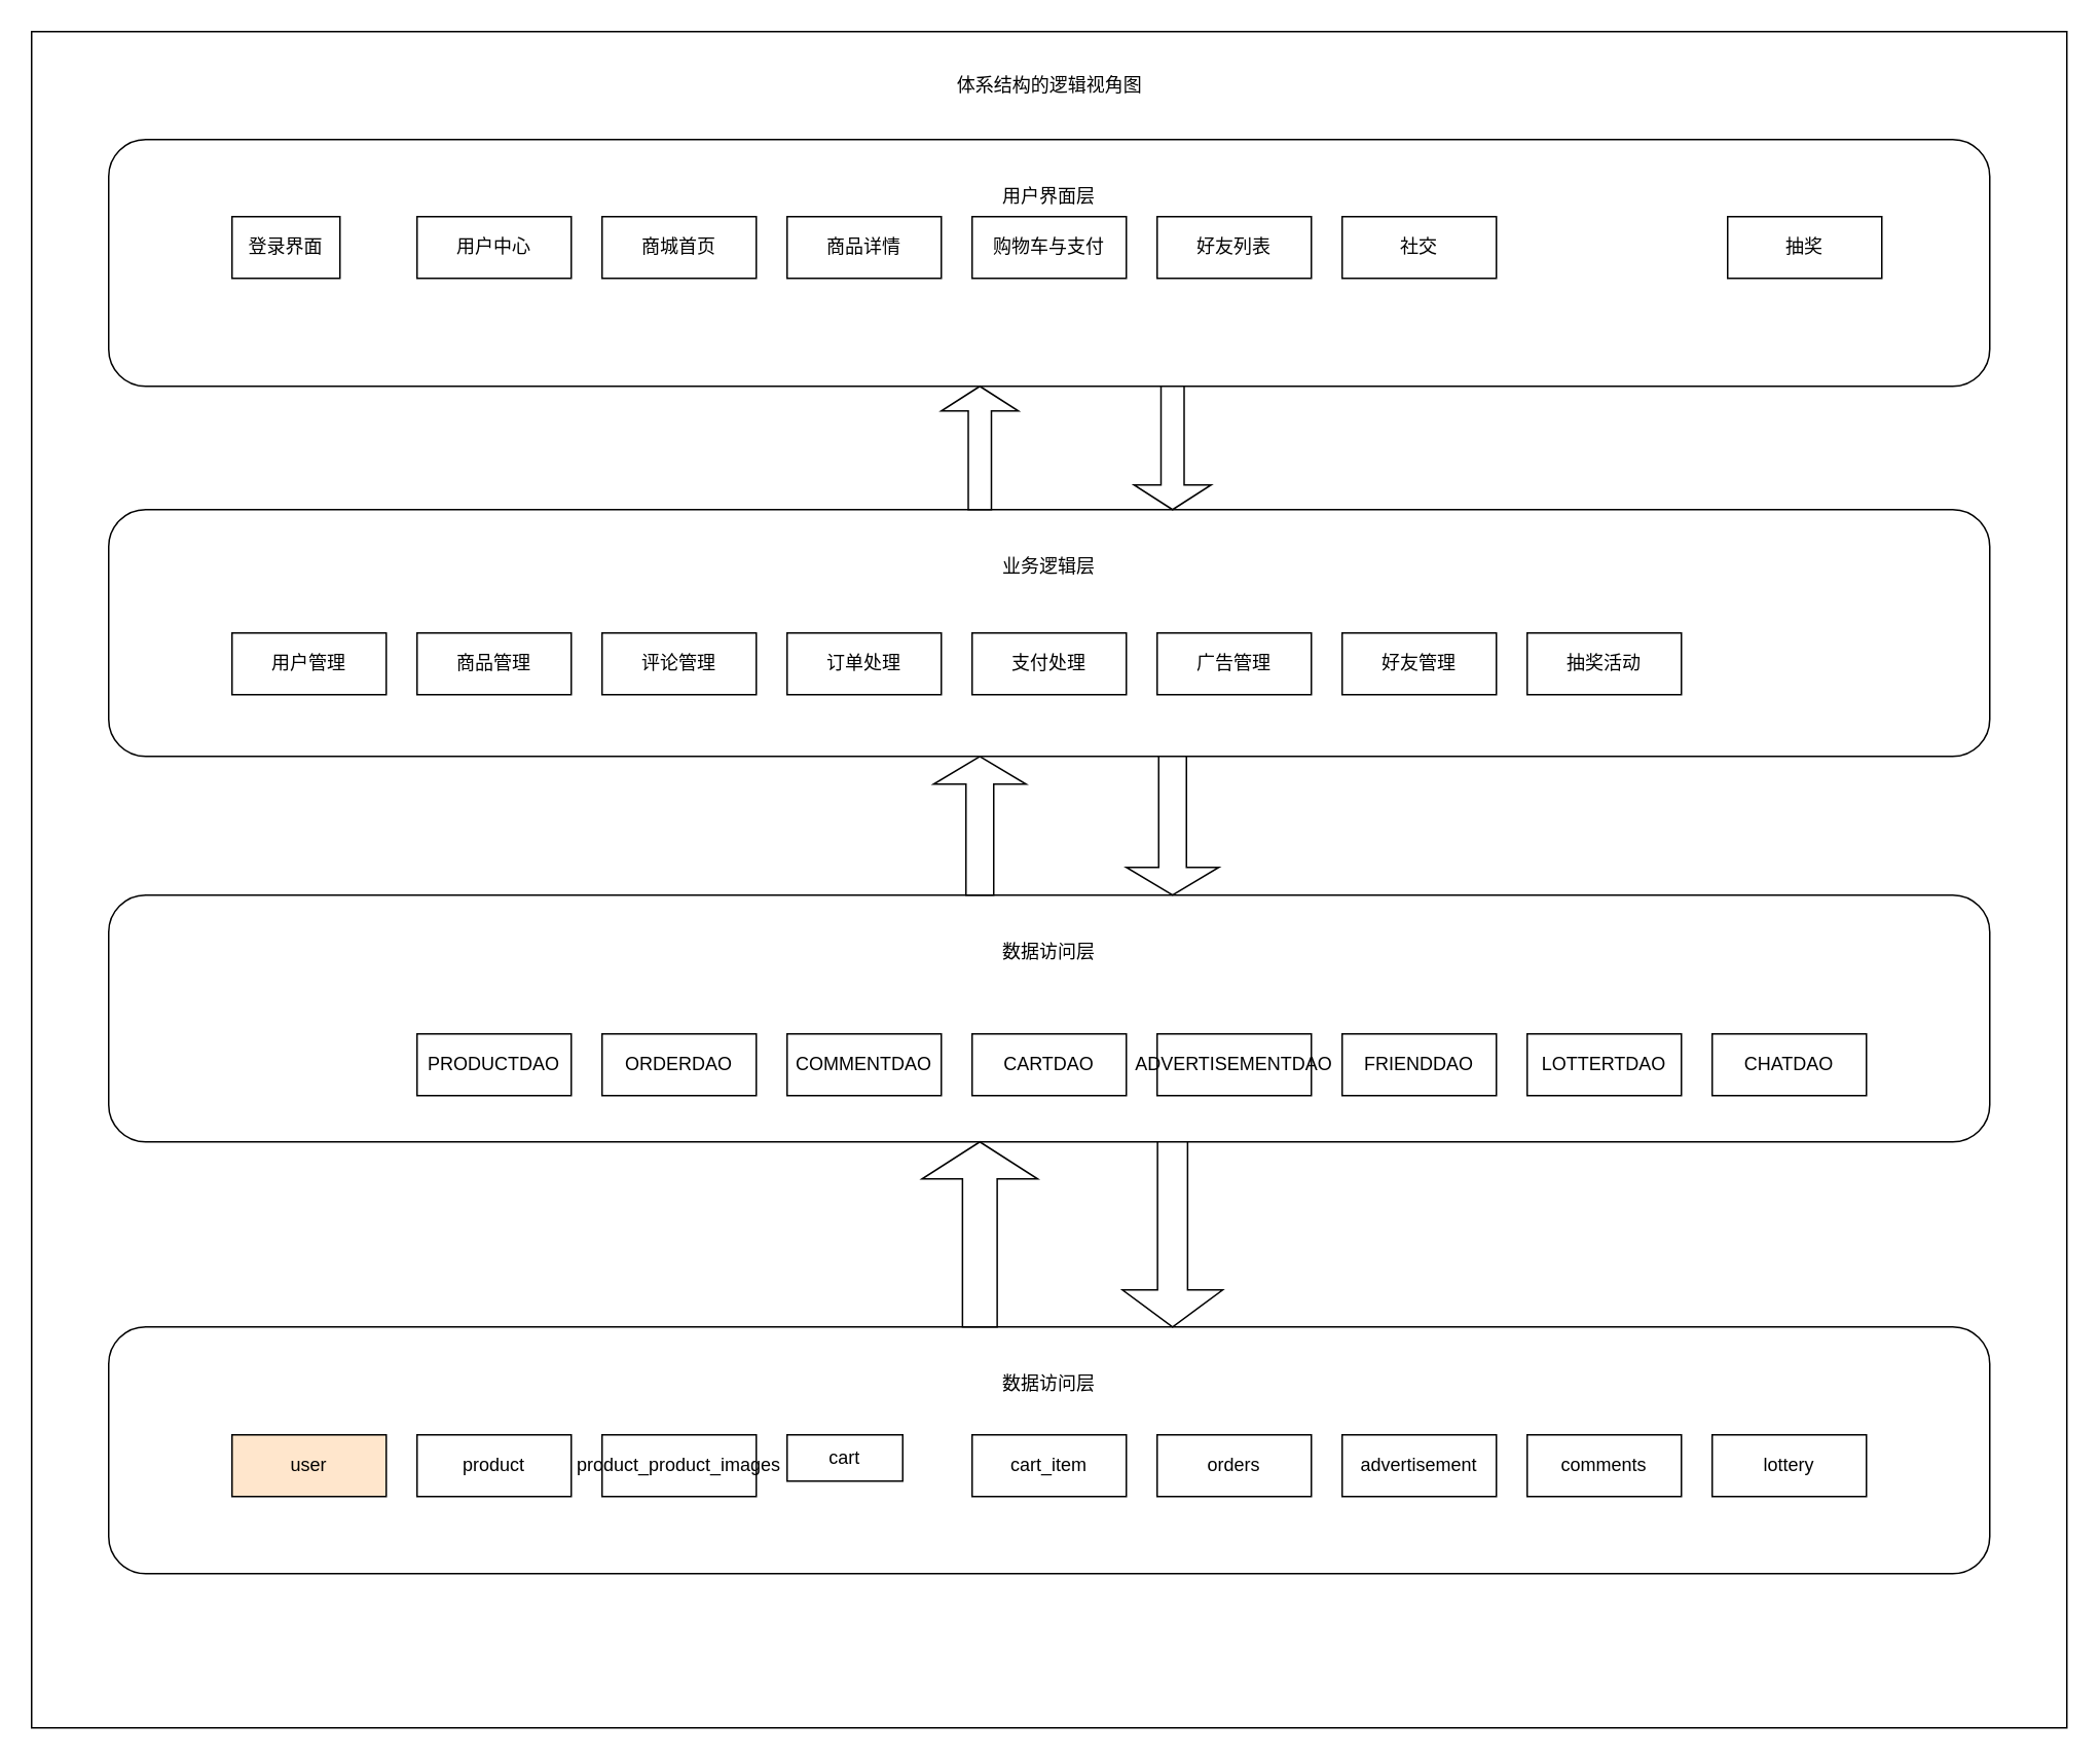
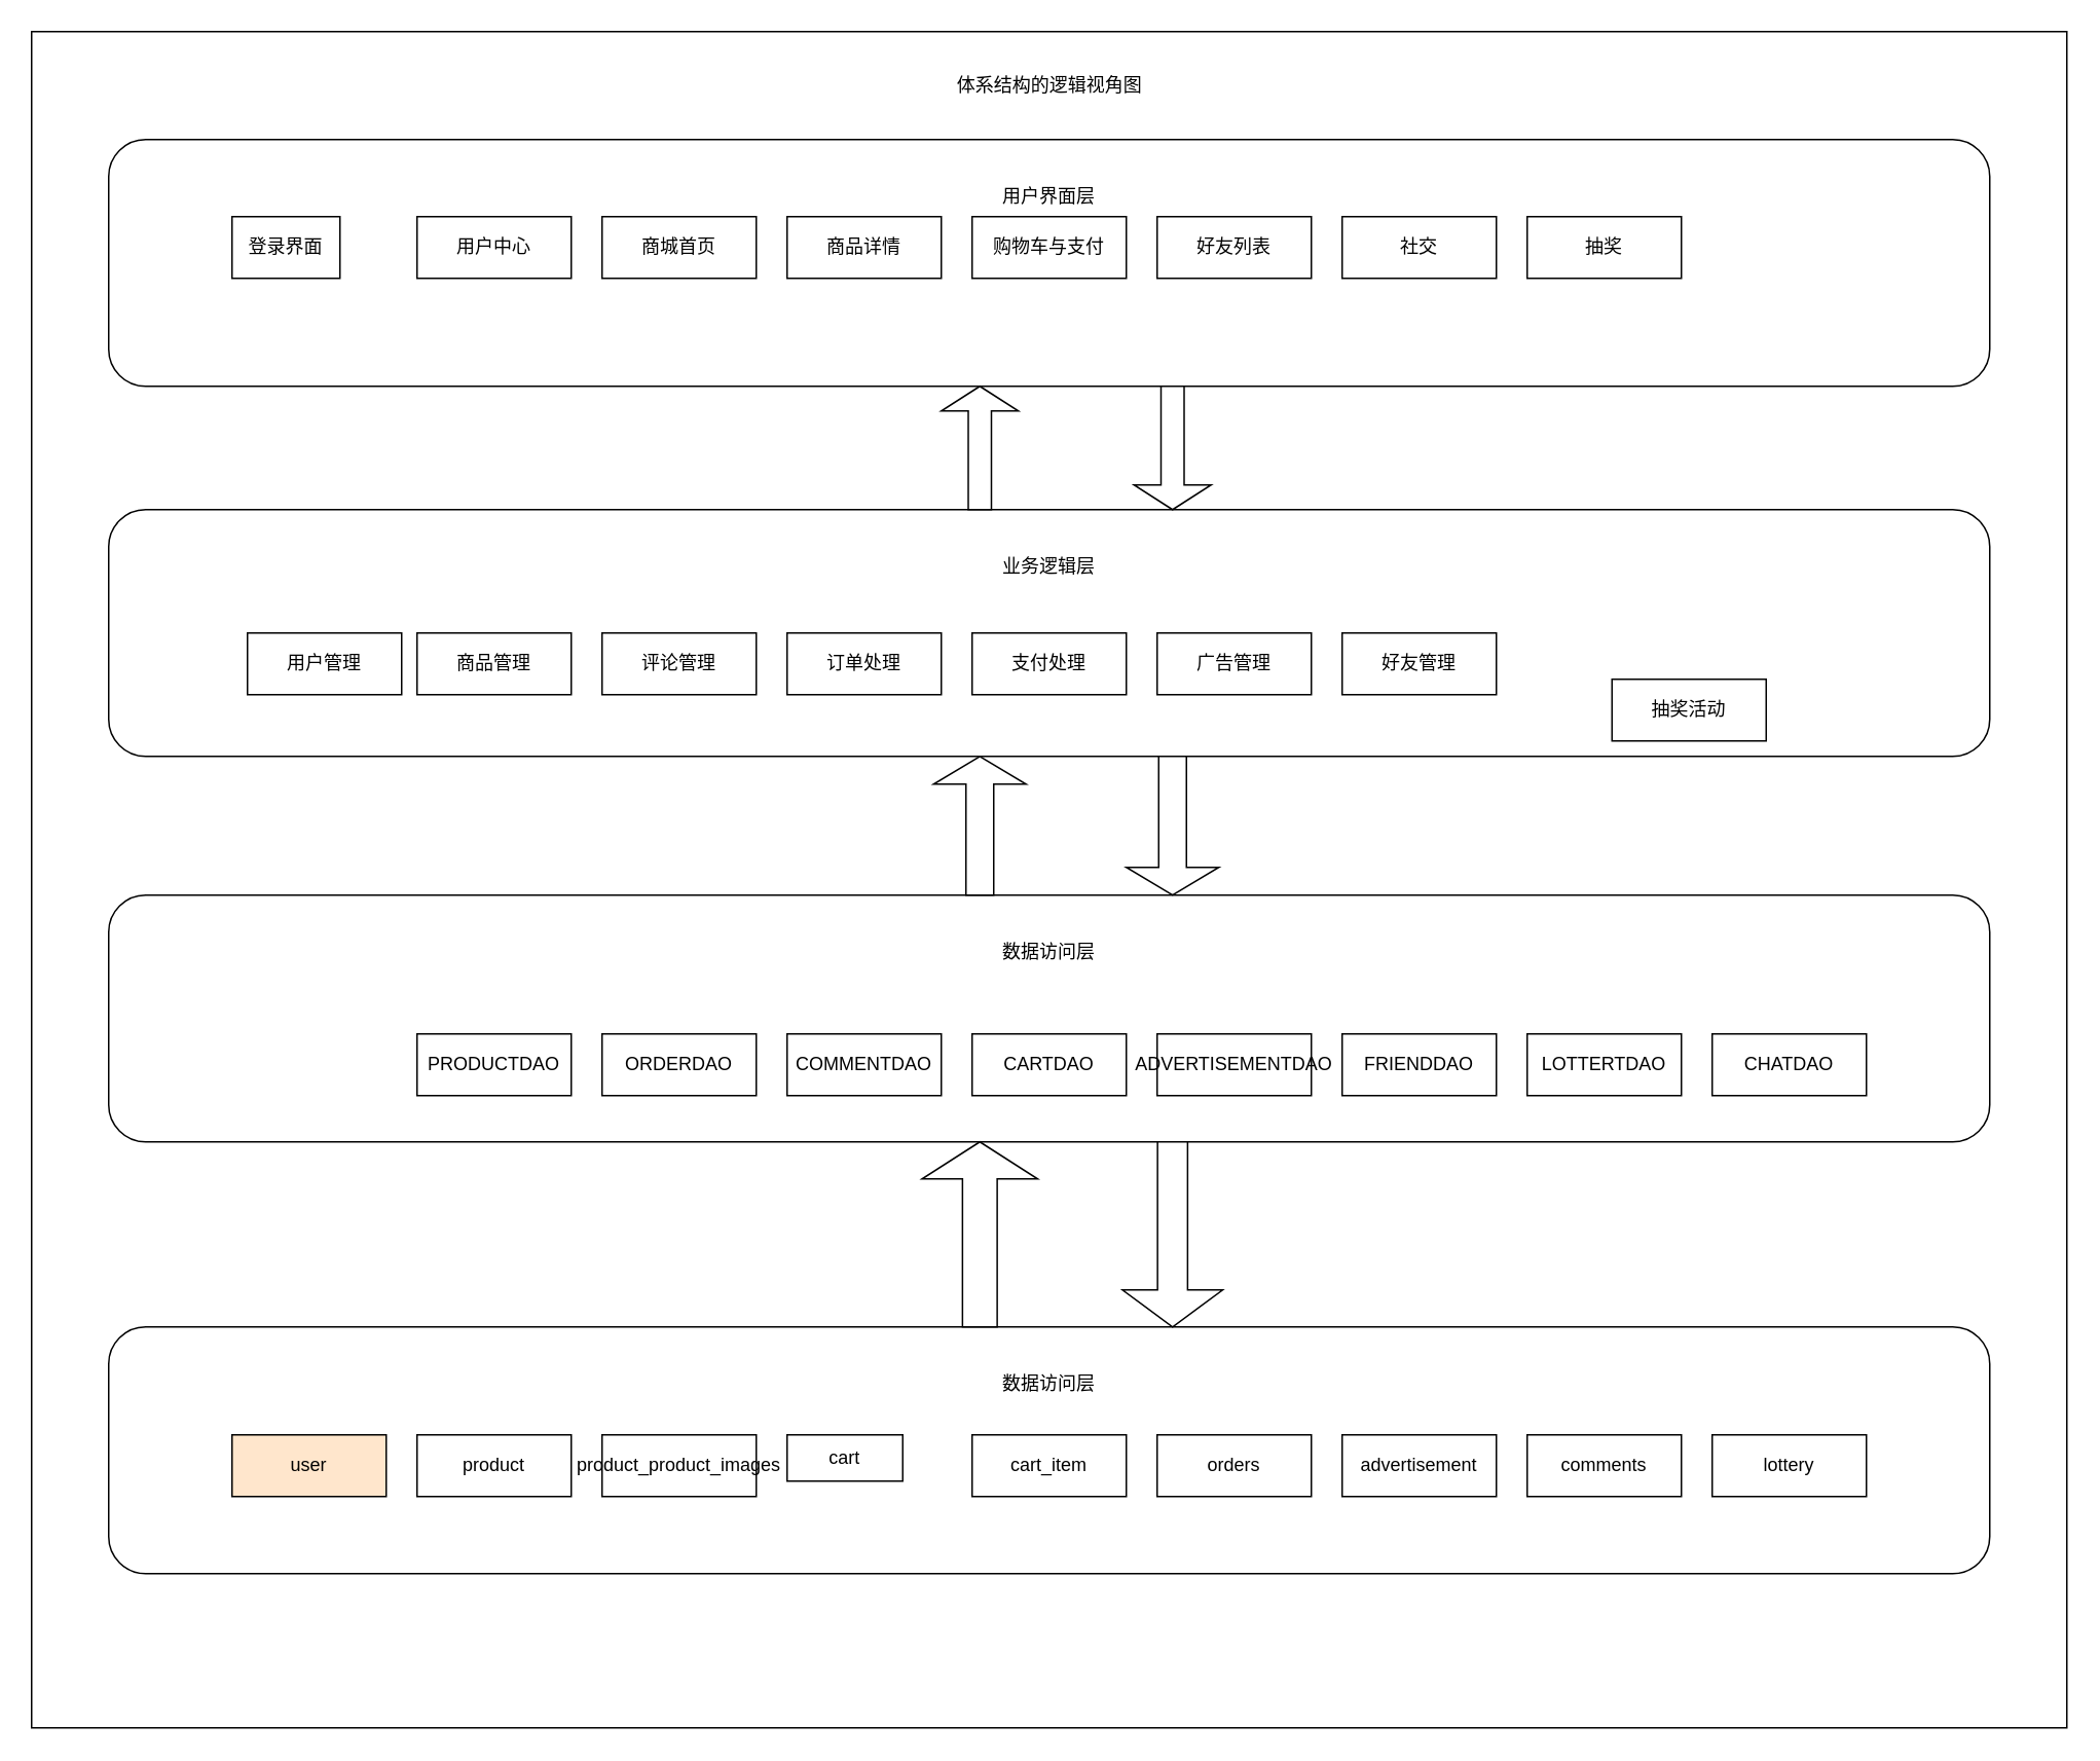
  <mxCell id="0" />
  <mxCell id="1" parent="0" />
  <mxCell id="2" value="" style="rounded=0;whiteSpace=wrap;html=1;" parent="1" vertex="1"><mxGeometry x="20" y="20" width="1320" height="1100" as="geometry" /></mxCell>
  <mxCell id="3" value="用户界面层&lt;div&gt;&lt;br&gt;&lt;/div&gt;&lt;div&gt;&lt;br&gt;&lt;/div&gt;&lt;div&gt;&lt;br&gt;&lt;/div&gt;&lt;div&gt;&lt;br&gt;&lt;div&gt;&lt;br&gt;&lt;/div&gt;&lt;div&gt;&lt;br&gt;&lt;/div&gt;&lt;/div&gt;" style="rounded=1;whiteSpace=wrap;html=1;" parent="1" vertex="1"><mxGeometry x="70" y="90" width="1220" height="160" as="geometry" /></mxCell>
  <mxCell id="4" value="登录界面" style="whiteSpace=wrap;html=1;align=center;" parent="1" vertex="1"><mxGeometry x="150" y="140" width="70" height="40" as="geometry" /></mxCell>
  <mxCell id="5" value="商城首页" style="whiteSpace=wrap;html=1;align=center;" parent="1" vertex="1"><mxGeometry x="390" y="140" width="100" height="40" as="geometry" /></mxCell>
  <mxCell id="6" value="用户中心" style="whiteSpace=wrap;html=1;align=center;" parent="1" vertex="1"><mxGeometry x="270" y="140" width="100" height="40" as="geometry" /></mxCell>
  <mxCell id="7" value="商品详情" style="whiteSpace=wrap;html=1;align=center;" parent="1" vertex="1"><mxGeometry x="510" y="140" width="100" height="40" as="geometry" /></mxCell>
  <mxCell id="8" value="购物车与支付" style="whiteSpace=wrap;html=1;align=center;" parent="1" vertex="1"><mxGeometry x="630" y="140" width="100" height="40" as="geometry" /></mxCell>
  <mxCell id="9" value="好友列表" style="whiteSpace=wrap;html=1;align=center;" parent="1" vertex="1"><mxGeometry x="750" y="140" width="100" height="40" as="geometry" /></mxCell>
  <mxCell id="10" value="社交" style="whiteSpace=wrap;html=1;align=center;" parent="1" vertex="1"><mxGeometry x="870" y="140" width="100" height="40" as="geometry" /></mxCell>
- <mxCell id="11" value="抽奖" style="whiteSpace=wrap;html=1;align=center;" parent="1" vertex="1"><mxGeometry x="1120" y="140" width="100" height="40" as="geometry" /></mxCell>
+ <mxCell id="11" value="抽奖" style="whiteSpace=wrap;html=1;align=center;" parent="1" vertex="1"><mxGeometry x="990" y="140" width="100" height="40" as="geometry" /></mxCell>
  <mxCell id="12" value="业务逻辑层&lt;br&gt;&lt;div&gt;&lt;br&gt;&lt;/div&gt;&lt;div&gt;&lt;br&gt;&lt;/div&gt;&lt;div&gt;&lt;br&gt;&lt;/div&gt;&lt;div&gt;&lt;br&gt;&lt;div&gt;&lt;br&gt;&lt;/div&gt;&lt;div&gt;&lt;br&gt;&lt;/div&gt;&lt;/div&gt;" style="rounded=1;whiteSpace=wrap;html=1;" parent="1" vertex="1"><mxGeometry x="70" y="330" width="1220" height="160" as="geometry" /></mxCell>
- <mxCell id="13" value="用户管理" style="whiteSpace=wrap;html=1;align=center;" parent="1" vertex="1"><mxGeometry x="150" y="410" width="100" height="40" as="geometry" /></mxCell>
+ <mxCell id="13" value="用户管理" style="whiteSpace=wrap;html=1;align=center;" parent="1" vertex="1"><mxGeometry x="160" y="410" width="100" height="40" as="geometry" /></mxCell>
  <mxCell id="14" value="广告管理" style="whiteSpace=wrap;html=1;align=center;" parent="1" vertex="1"><mxGeometry x="750" y="410" width="100" height="40" as="geometry" /></mxCell>
  <mxCell id="15" value="支付处理" style="whiteSpace=wrap;html=1;align=center;" parent="1" vertex="1"><mxGeometry x="630" y="410" width="100" height="40" as="geometry" /></mxCell>
  <mxCell id="16" value="订单处理" style="whiteSpace=wrap;html=1;align=center;" parent="1" vertex="1"><mxGeometry x="510" y="410" width="100" height="40" as="geometry" /></mxCell>
  <mxCell id="17" value="评论管理" style="whiteSpace=wrap;html=1;align=center;" parent="1" vertex="1"><mxGeometry x="390" y="410" width="100" height="40" as="geometry" /></mxCell>
  <mxCell id="18" value="商品管理" style="whiteSpace=wrap;html=1;align=center;" parent="1" vertex="1"><mxGeometry x="270" y="410" width="100" height="40" as="geometry" /></mxCell>
  <mxCell id="19" value="好友管理" style="whiteSpace=wrap;html=1;align=center;" parent="1" vertex="1"><mxGeometry x="870" y="410" width="100" height="40" as="geometry" /></mxCell>
- <mxCell id="20" value="抽奖活动" style="whiteSpace=wrap;html=1;align=center;" parent="1" vertex="1"><mxGeometry x="990" y="410" width="100" height="40" as="geometry" /></mxCell>
+ <mxCell id="20" value="抽奖活动" style="whiteSpace=wrap;html=1;align=center;" parent="1" vertex="1"><mxGeometry x="1045" y="440" width="100" height="40" as="geometry" /></mxCell>
  <mxCell id="21" value="数据访问层&lt;br&gt;&lt;div&gt;&lt;br&gt;&lt;/div&gt;&lt;div&gt;&lt;br&gt;&lt;/div&gt;&lt;div&gt;&lt;br&gt;&lt;/div&gt;&lt;div&gt;&lt;br&gt;&lt;div&gt;&lt;br&gt;&lt;/div&gt;&lt;div&gt;&lt;br&gt;&lt;/div&gt;&lt;/div&gt;" style="rounded=1;whiteSpace=wrap;html=1;" parent="1" vertex="1"><mxGeometry x="70" y="580" width="1220" height="160" as="geometry" /></mxCell>
  <mxCell id="22" value="ADVERTISEMENTDAO" style="whiteSpace=wrap;html=1;align=center;" parent="1" vertex="1"><mxGeometry x="750" y="670" width="100" height="40" as="geometry" /></mxCell>
  <mxCell id="23" value="CARTDAO" style="whiteSpace=wrap;html=1;align=center;" parent="1" vertex="1"><mxGeometry x="630" y="670" width="100" height="40" as="geometry" /></mxCell>
  <mxCell id="24" value="COMMENTDAO" style="whiteSpace=wrap;html=1;align=center;" parent="1" vertex="1"><mxGeometry x="510" y="670" width="100" height="40" as="geometry" /></mxCell>
  <mxCell id="25" value="ORDERDAO" style="whiteSpace=wrap;html=1;align=center;" parent="1" vertex="1"><mxGeometry x="390" y="670" width="100" height="40" as="geometry" /></mxCell>
  <mxCell id="26" value="PRODUCTDAO" style="whiteSpace=wrap;html=1;align=center;" parent="1" vertex="1"><mxGeometry x="270" y="670" width="100" height="40" as="geometry" /></mxCell>
  <mxCell id="27" value="数据访问层&lt;br&gt;&lt;div&gt;&lt;br&gt;&lt;/div&gt;&lt;div&gt;&lt;br&gt;&lt;/div&gt;&lt;div&gt;&lt;br&gt;&lt;/div&gt;&lt;div&gt;&lt;br&gt;&lt;div&gt;&lt;br&gt;&lt;/div&gt;&lt;div&gt;&lt;br&gt;&lt;/div&gt;&lt;/div&gt;" style="rounded=1;whiteSpace=wrap;html=1;" parent="1" vertex="1"><mxGeometry x="70" y="860" width="1220" height="160" as="geometry" /></mxCell>
  <mxCell id="28" value="cart_item" style="whiteSpace=wrap;html=1;align=center;" parent="1" vertex="1"><mxGeometry x="630" y="930" width="100" height="40" as="geometry" /></mxCell>
  <mxCell id="29" value="cart" style="whiteSpace=wrap;html=1;align=center;" parent="1" vertex="1"><mxGeometry x="510" y="930" width="75" height="30" as="geometry" /></mxCell>
  <mxCell id="30" value="product_product_images" style="whiteSpace=wrap;html=1;align=center;" parent="1" vertex="1"><mxGeometry x="390" y="930" width="100" height="40" as="geometry" /></mxCell>
  <mxCell id="31" value="product" style="whiteSpace=wrap;html=1;align=center;" parent="1" vertex="1"><mxGeometry x="270" y="930" width="100" height="40" as="geometry" /></mxCell>
  <mxCell id="32" value="user" style="whiteSpace=wrap;html=1;align=center;fillColor=#ffe6cc;" parent="1" vertex="1"><mxGeometry x="150" y="930" width="100" height="40" as="geometry" /></mxCell>
  <mxCell id="33" value="advertisement" style="whiteSpace=wrap;html=1;align=center;" parent="1" vertex="1"><mxGeometry x="870" y="930" width="100" height="40" as="geometry" /></mxCell>
  <mxCell id="34" value="orders" style="whiteSpace=wrap;html=1;align=center;" parent="1" vertex="1"><mxGeometry x="750" y="930" width="100" height="40" as="geometry" /></mxCell>
  <mxCell id="35" value="comments" style="whiteSpace=wrap;html=1;align=center;" parent="1" vertex="1"><mxGeometry x="990" y="930" width="100" height="40" as="geometry" /></mxCell>
  <mxCell id="36" value="" style="shape=singleArrow;direction=south;whiteSpace=wrap;html=1;" parent="1" vertex="1"><mxGeometry x="735" y="250" width="50" height="80" as="geometry" /></mxCell>
  <mxCell id="37" value="" style="shape=singleArrow;direction=north;whiteSpace=wrap;html=1;" parent="1" vertex="1"><mxGeometry x="610" y="250" width="50" height="80" as="geometry" /></mxCell>
  <mxCell id="38" value="" style="shape=singleArrow;direction=north;whiteSpace=wrap;html=1;" parent="1" vertex="1"><mxGeometry x="605" y="490" width="60" height="90" as="geometry" /></mxCell>
  <mxCell id="39" value="" style="shape=singleArrow;direction=south;whiteSpace=wrap;html=1;" parent="1" vertex="1"><mxGeometry x="730" y="490" width="60" height="90" as="geometry" /></mxCell>
  <mxCell id="40" value="" style="shape=singleArrow;direction=south;whiteSpace=wrap;html=1;" parent="1" vertex="1"><mxGeometry x="727.5" y="740" width="65" height="120" as="geometry" /></mxCell>
  <mxCell id="41" value="" style="shape=singleArrow;direction=north;whiteSpace=wrap;html=1;" parent="1" vertex="1"><mxGeometry x="597.5" y="740" width="75" height="120" as="geometry" /></mxCell>
  <mxCell id="42" value="体系结构的逻辑视角图" style="text;html=1;align=center;verticalAlign=middle;whiteSpace=wrap;rounded=0;" parent="1" vertex="1"><mxGeometry x="517.5" y="40" width="325" height="30" as="geometry" /></mxCell>
  <mxCell id="43" value="FRIENDDAO" style="whiteSpace=wrap;html=1;align=center;" vertex="1" parent="1"><mxGeometry x="870" y="670" width="100" height="40" as="geometry" /></mxCell>
  <mxCell id="44" value="LOTTERTDAO" style="whiteSpace=wrap;html=1;align=center;" vertex="1" parent="1"><mxGeometry x="990" y="670" width="100" height="40" as="geometry" /></mxCell>
  <mxCell id="45" value="CHATDAO" style="whiteSpace=wrap;html=1;align=center;" vertex="1" parent="1"><mxGeometry x="1110" y="670" width="100" height="40" as="geometry" /></mxCell>
  <mxCell id="46" value="lottery" style="whiteSpace=wrap;html=1;align=center;" vertex="1" parent="1"><mxGeometry x="1110" y="930" width="100" height="40" as="geometry" /></mxCell>
